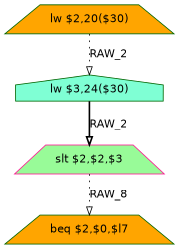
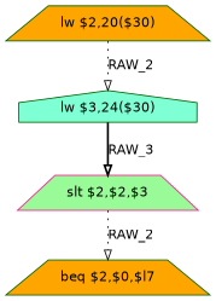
  digraph {
    fontname="DejaVu Sans"
    node [color=darkgreen fillcolor=orange fontname="DejaVu Sans" shape=trapezium style=filled]
    edge [arrowhead=onormal fontname="DejaVu Sans" style=dotted]
    n1 [label="lw $2,20($30)"]
    n2 [fillcolor=aquamarine label="lw $3,24($30)" shape=house]
    n3 [color=deeppink fillcolor=palegreen label="slt $2,$2,$3"]
    n4 [label="beq $2,$0,$l7"]
    n1 -> n2 [label=RAW_2]
-   n2 -> n3 [label=RAW_2 style=bold]
-   n3 -> n4 [label=RAW_8]
+   n2 -> n3 [label=RAW_3 style=bold]
+   n3 -> n4 [label=RAW_2]
  }
